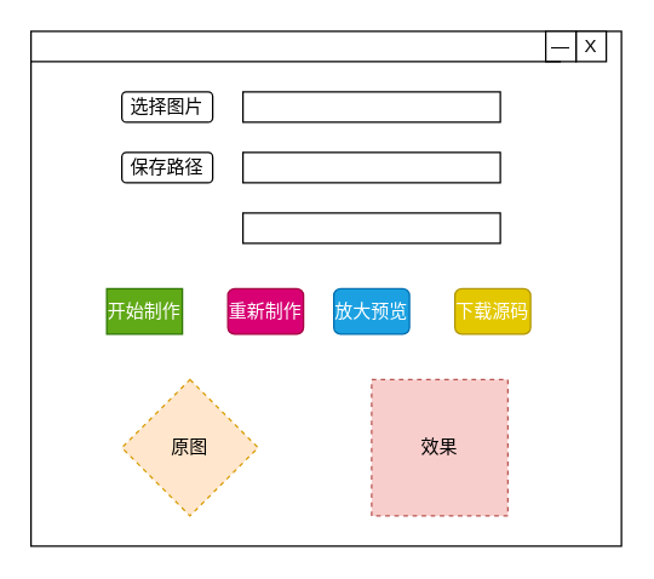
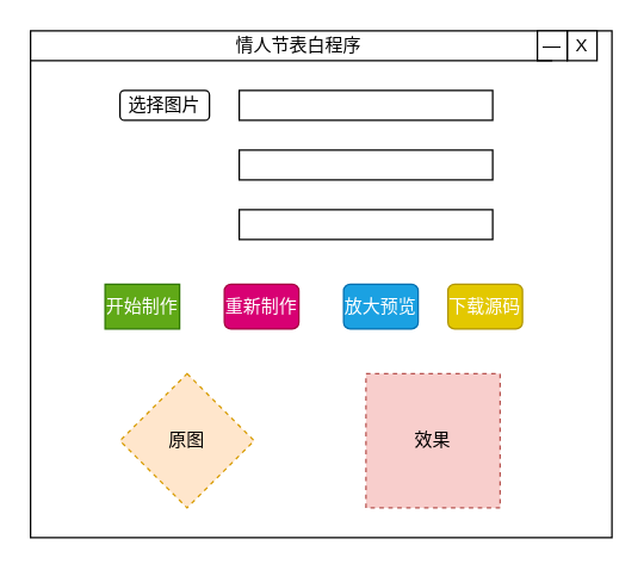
  <mxCell id="0" />
  <mxCell id="1" parent="0" />
  <mxCell id="2" value="" style="rounded=0;whiteSpace=wrap;html=1;" vertex="1" parent="1"><mxGeometry x="20" y="20" width="390" height="340" as="geometry" /></mxCell>
  <mxCell id="3" value="选择图片" style="rounded=1;whiteSpace=wrap;html=1;" vertex="1" parent="1"><mxGeometry x="80" y="60" width="60" height="20" as="geometry" /></mxCell>
  <mxCell id="4" value="" style="rounded=0;whiteSpace=wrap;html=1;" vertex="1" parent="1"><mxGeometry x="160" y="60" width="170" height="20" as="geometry" /></mxCell>
- <mxCell id="5" value="保存路径" style="rounded=1;whiteSpace=wrap;html=1;" vertex="1" parent="1"><mxGeometry x="80" y="100" width="60" height="20" as="geometry" /></mxCell>
  <mxCell id="6" value="" style="rounded=0;whiteSpace=wrap;html=1;" vertex="1" parent="1"><mxGeometry x="160" y="100" width="170" height="20" as="geometry" /></mxCell>
  <mxCell id="7" value="开始制作" style="whiteSpace=wrap;html=1;fillColor=#60a917;strokeColor=#2D7600;fontColor=#ffffff;rounded=0;" vertex="1" parent="1"><mxGeometry x="70" y="190" width="50" height="30" as="geometry" /></mxCell>
  <mxCell id="8" value="重新制作" style="rounded=1;whiteSpace=wrap;html=1;fillColor=#d80073;strokeColor=#A50040;fontColor=#ffffff;" vertex="1" parent="1"><mxGeometry x="150" y="190" width="50" height="30" as="geometry" /></mxCell>
  <mxCell id="9" value="" style="rounded=0;whiteSpace=wrap;html=1;" vertex="1" parent="1"><mxGeometry x="160" y="140" width="170" height="20" as="geometry" /></mxCell>
  <mxCell id="10" value="X" style="rounded=0;whiteSpace=wrap;html=1;" vertex="1" parent="1"><mxGeometry x="380" y="20" width="20" height="20" as="geometry" /></mxCell>
  <mxCell id="11" value="—" style="rounded=0;whiteSpace=wrap;html=1;" vertex="1" parent="1"><mxGeometry x="360" y="20" width="20" height="20" as="geometry" /></mxCell>
  <mxCell id="12" value="" style="endArrow=none;html=1;" edge="1" parent="1"><mxGeometry width="50" height="50" relative="1" as="geometry"><mxPoint x="20" y="40" as="sourcePoint" /><mxPoint x="370" y="40" as="targetPoint" /></mxGeometry></mxCell>
- <mxCell id="14" value="放大预览" style="rounded=1;whiteSpace=wrap;html=1;fillColor=#1ba1e2;strokeColor=#006EAF;fontColor=#ffffff;" vertex="1" parent="1"><mxGeometry x="220" y="190" width="50" height="30" as="geometry" /></mxCell>
+ <mxCell id="13" value="情人节表白程序" style="text;html=1;strokeColor=none;fillColor=none;align=center;verticalAlign=middle;whiteSpace=wrap;rounded=0;" vertex="1" parent="1"><mxGeometry x="150" y="20" width="100" height="20" as="geometry" /></mxCell>
+ <mxCell id="14" value="放大预览" style="rounded=1;whiteSpace=wrap;html=1;fillColor=#1ba1e2;strokeColor=#006EAF;fontColor=#ffffff;" vertex="1" parent="1"><mxGeometry x="230" y="190" width="50" height="30" as="geometry" /></mxCell>
  <mxCell id="15" value="下载源码" style="rounded=1;whiteSpace=wrap;html=1;fillColor=#e3c800;strokeColor=#B09500;fontColor=#ffffff;" vertex="1" parent="1"><mxGeometry x="300" y="190" width="50" height="30" as="geometry" /></mxCell>
  <mxCell id="16" value="原图" style="rhombus;whiteSpace=wrap;html=1;aspect=fixed;fillColor=#ffe6cc;strokeColor=#d79b00;dashed=1;" vertex="1" parent="1"><mxGeometry x="80" y="250" width="90" height="90" as="geometry" /></mxCell>
  <mxCell id="17" value="效果" style="whiteSpace=wrap;html=1;aspect=fixed;fillColor=#f8cecc;strokeColor=#b85450;dashed=1;" vertex="1" parent="1"><mxGeometry x="245" y="250" width="90" height="90" as="geometry" /></mxCell>
